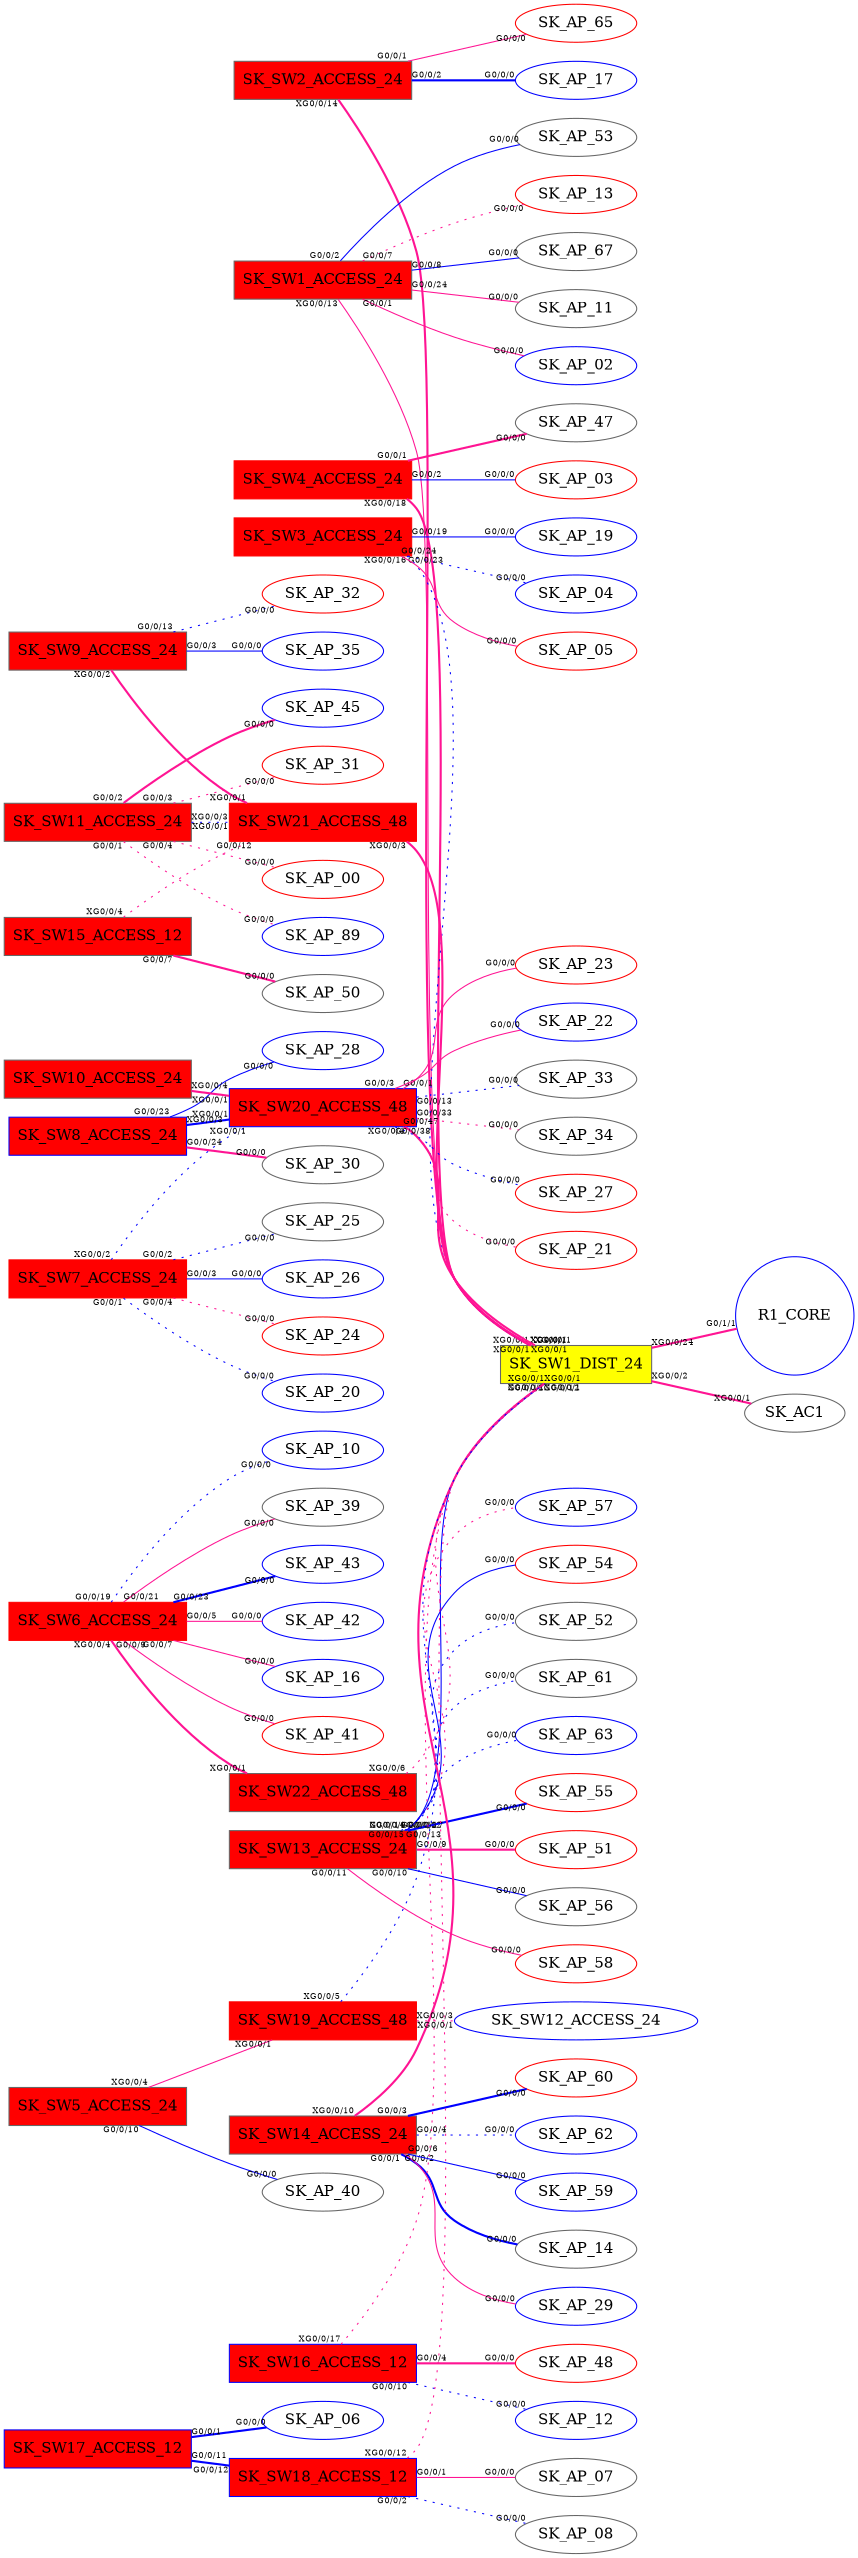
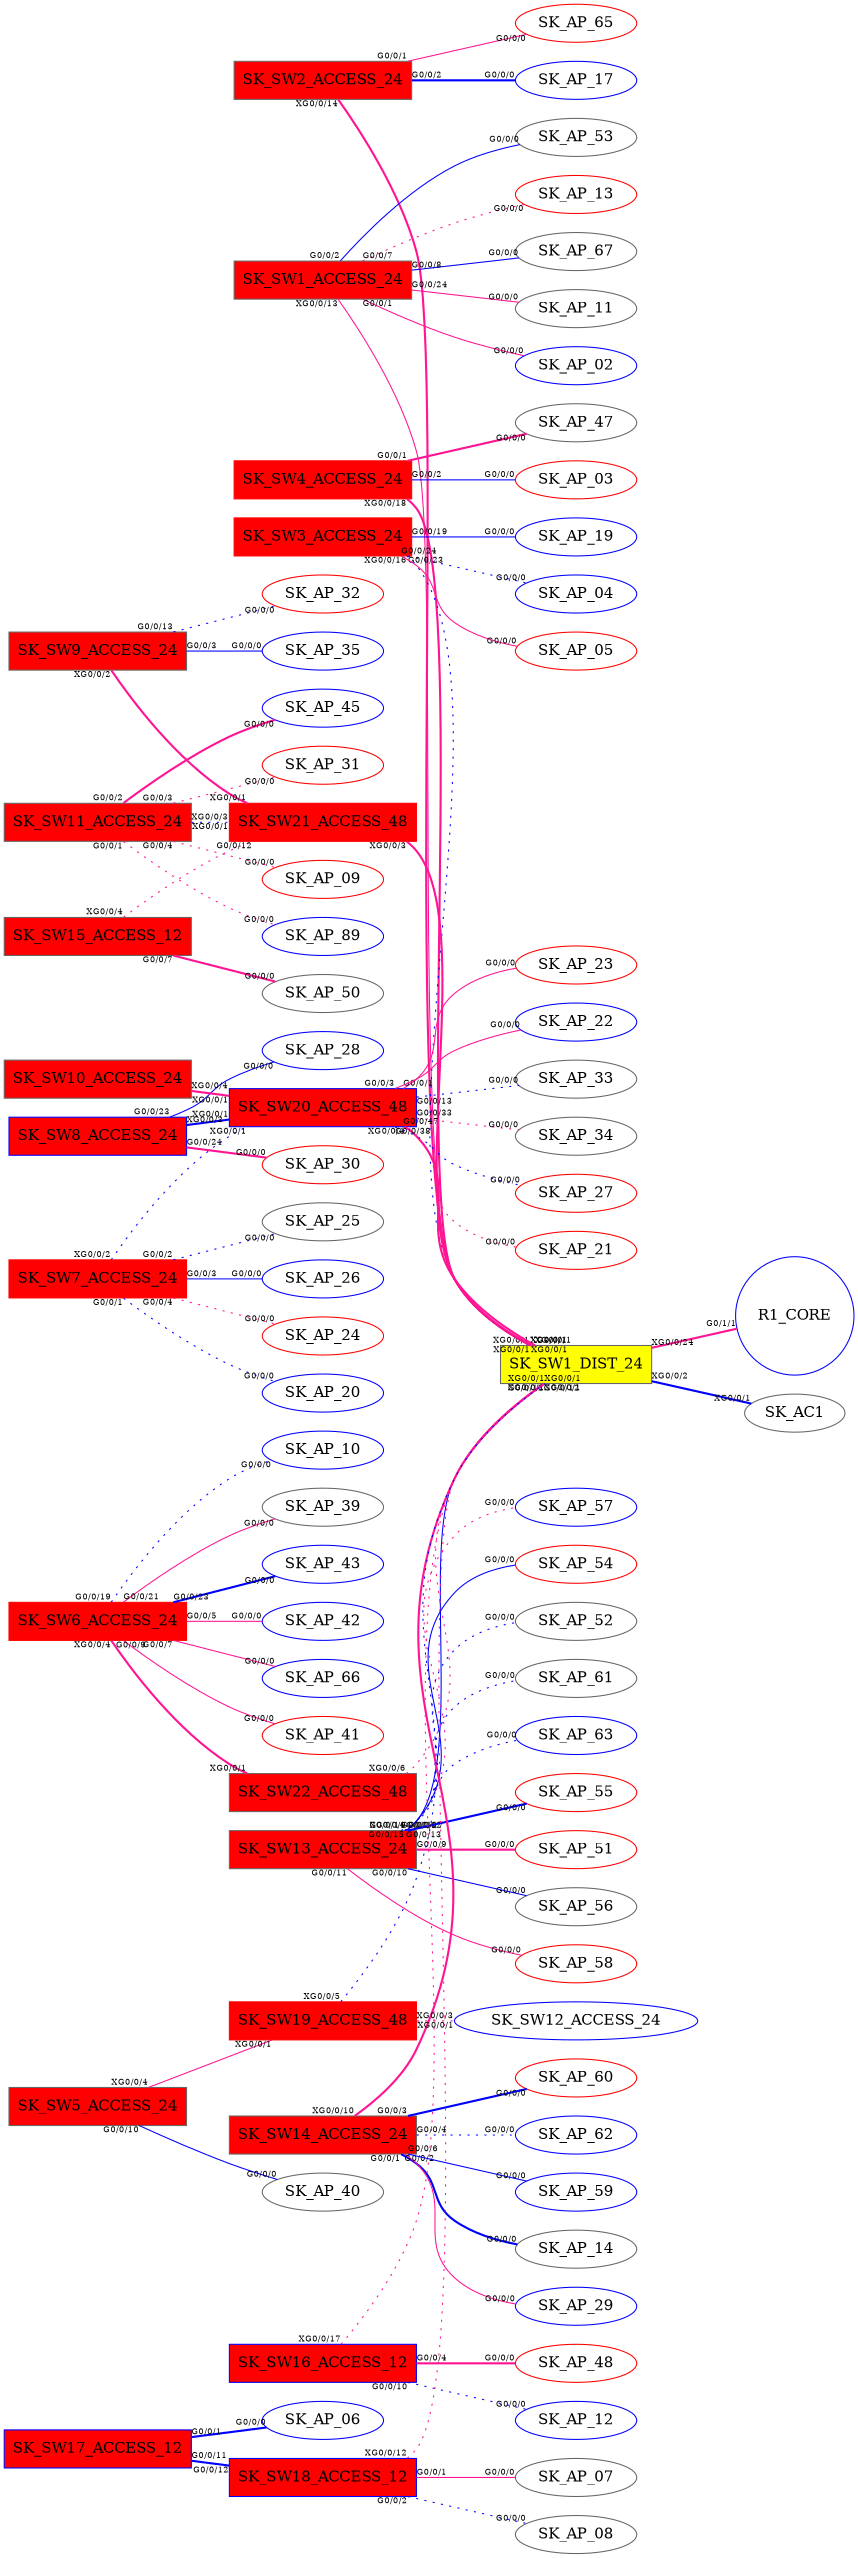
  strict graph {
    rankdir=LR
    node [color=blue]
    edge [color=deeppink fontsize=8 headlabel="G0/0/0" style=dotted taillabel="G0/0/1"]
    SK_SW2_ACCESS_24 [color=gray40 fillcolor=red shape=box style=filled]
    SK_SW1_DIST_24 [color=gray40 fillcolor=yellow shape=box style=filled]
    SK_AP_65 [color=red]
    SK_AP_17
    R1_CORE [shape=circle]
    SK_AC1 [color=gray40]
    SK_SW1_ACCESS_24 [color=gray40 fillcolor=red shape=box style=filled]
    SK_AP_02
    SK_AP_53 [color=gray40]
    SK_AP_13 [color=red]
    SK_AP_67 [color=gray40]
    SK_AP_11 [color=gray40]
    SK_SW4_ACCESS_24 [color=red fillcolor=red shape=box style=filled]
    SK_AP_47 [color=gray40]
    SK_AP_03 [color=red]
    SK_SW3_ACCESS_24 [color=red fillcolor=red shape=box style=filled]
    SK_AP_19
    SK_AP_04
    SK_AP_05 [color=red]
    SK_SW9_ACCESS_24 [color=gray40 fillcolor=red shape=box style=filled]
    SK_SW21_ACCESS_48 [color=red fillcolor=red shape=box style=filled]
    SK_AP_35
    SK_AP_32 [color=red]
    SK_SW8_ACCESS_24 [fillcolor=red shape=box style=filled]
    SK_SW20_ACCESS_48 [fillcolor=red shape=box style=filled]
    SK_AP_28
-   SK_AP_30 [color=gray40]
+   SK_AP_30 [color=red]
    SK_AP_23 [color=red]
    SK_AP_22
    SK_AP_33 [color=gray40]
    SK_AP_34 [color=gray40]
    SK_AP_27 [color=red]
    SK_AP_21 [color=red]
    SK_SW7_ACCESS_24 [color=red fillcolor=red shape=box style=filled]
    SK_AP_20
    SK_AP_25 [color=gray40]
    SK_AP_26
    SK_AP_24 [color=red]
    SK_SW10_ACCESS_24 [color=gray40 fillcolor=red shape=box style=filled]
    SK_SW11_ACCESS_24 [color=gray40 fillcolor=red shape=box style=filled]
    n41 [label=SK_AP_89]
    SK_AP_45
    SK_AP_31 [color=red]
-   SK_AP_09 [color=red label=SK_AP_00]
+   SK_AP_09 [color=red]
    SK_SW13_ACCESS_24 [color=gray40 fillcolor=red shape=box style=filled]
    SK_AP_51 [color=red]
    SK_AP_56 [color=gray40]
    SK_AP_58 [color=red]
    SK_AP_57
    SK_AP_54 [color=red]
    SK_AP_52 [color=gray40]
    SK_AP_61 [color=gray40]
    SK_AP_63
    SK_AP_55 [color=red]
    SK_SW14_ACCESS_24 [color=gray40 fillcolor=red shape=box style=filled]
    SK_AP_14 [color=gray40]
    SK_AP_29
    SK_AP_60 [color=red]
    SK_AP_62
    SK_AP_59
    SK_SW15_ACCESS_12 [color=gray40 fillcolor=red shape=box style=filled]
    SK_AP_50 [color=gray40]
    SK_SW16_ACCESS_12 [fillcolor=red shape=box style=filled]
    SK_AP_48 [color=red]
    SK_AP_12
    SK_SW17_ACCESS_12 [fillcolor=red shape=box style=filled]
    SK_SW18_ACCESS_12 [fillcolor=red shape=box style=filled]
    SK_AP_06
    SK_AP_07 [color=gray40]
    SK_AP_08 [color=gray40]
    SK_SW6_ACCESS_24 [color=red fillcolor=red shape=box style=filled]
    SK_SW22_ACCESS_48 [color=gray40 fillcolor=red shape=box style=filled]
    SK_AP_42
-   SK_AP_66 [label=SK_AP_16]
+   SK_AP_66
    SK_AP_41 [color=red]
    SK_AP_10
    SK_AP_39 [color=gray40]
    SK_AP_43
    SK_SW5_ACCESS_24 [color=gray40 fillcolor=red shape=box style=filled]
    SK_SW19_ACCESS_48 [color=red fillcolor=red shape=box style=filled]
    SK_AP_40 [color=gray40]
    SK_SW12_ACCESS_24
    SK_SW2_ACCESS_24 -- SK_SW1_DIST_24 [headlabel="XG0/0/1" style=bold taillabel="XG0/0/14"]
    SK_SW2_ACCESS_24 -- SK_AP_65 [style=solid]
    SK_SW2_ACCESS_24 -- SK_AP_17 [color=blue style=bold taillabel="G0/0/2"]
    SK_SW1_DIST_24 -- R1_CORE [headlabel="G0/1/1" style=bold taillabel="XG0/0/24"]
-   SK_SW1_DIST_24 -- SK_AC1 [headlabel="XG0/0/1" style=bold taillabel="XG0/0/2"]
+   SK_SW1_DIST_24 -- SK_AC1 [color=blue headlabel="XG0/0/1" style=bold taillabel="XG0/0/2"]
    SK_SW1_ACCESS_24 -- SK_SW1_DIST_24 [headlabel="XG0/0/1" style=solid taillabel="XG0/0/13"]
    SK_SW1_ACCESS_24 -- SK_AP_02 [style=solid]
    SK_SW1_ACCESS_24 -- SK_AP_53 [color=blue style=solid taillabel="G0/0/2"]
    SK_SW1_ACCESS_24 -- SK_AP_13 [taillabel="G0/0/7"]
    SK_SW1_ACCESS_24 -- SK_AP_67 [color=blue style=solid taillabel="G0/0/8"]
    SK_SW1_ACCESS_24 -- SK_AP_11 [style=solid taillabel="G0/0/24"]
    SK_SW4_ACCESS_24 -- SK_SW1_DIST_24 [headlabel="XG0/0/1" style=bold taillabel="XG0/0/18"]
    SK_SW4_ACCESS_24 -- SK_AP_47 [style=bold]
    SK_SW4_ACCESS_24 -- SK_AP_03 [color=blue style=solid taillabel="G0/0/2"]
    SK_SW3_ACCESS_24 -- SK_SW1_DIST_24 [color=blue headlabel="XG0/0/1" taillabel="XG0/0/16"]
    SK_SW3_ACCESS_24 -- SK_AP_19 [color=blue style=solid taillabel="G0/0/19"]
    SK_SW3_ACCESS_24 -- SK_AP_04 [color=blue taillabel="G0/0/23"]
    SK_SW3_ACCESS_24 -- SK_AP_05 [style=solid taillabel="G0/0/24"]
    SK_SW9_ACCESS_24 -- SK_SW21_ACCESS_48 [headlabel="XG0/0/1" style=bold taillabel="XG0/0/2"]
    SK_SW9_ACCESS_24 -- SK_AP_35 [color=blue style=solid taillabel="G0/0/3"]
    SK_SW9_ACCESS_24 -- SK_AP_32 [color=blue taillabel="G0/0/13"]
    SK_SW21_ACCESS_48 -- SK_SW1_DIST_24 [headlabel="XG0/0/1" style=bold taillabel="XG0/0/3"]
    SK_SW8_ACCESS_24 -- SK_SW20_ACCESS_48 [color=blue headlabel="XG0/0/1" style=bold taillabel="XG0/0/3"]
    SK_SW8_ACCESS_24 -- SK_AP_28 [color=blue style=solid taillabel="G0/0/23"]
    SK_SW8_ACCESS_24 -- SK_AP_30 [style=bold taillabel="G0/0/24"]
    SK_SW20_ACCESS_48 -- SK_SW1_DIST_24 [headlabel="XG0/0/1" style=bold taillabel="XG0/0/4"]
    SK_SW20_ACCESS_48 -- SK_AP_23 [style=solid]
    SK_SW20_ACCESS_48 -- SK_AP_22 [style=solid taillabel="G0/0/3"]
    SK_SW20_ACCESS_48 -- SK_AP_33 [color=blue taillabel="G0/0/13"]
    SK_SW20_ACCESS_48 -- SK_AP_34 [taillabel="G0/0/33"]
    SK_SW20_ACCESS_48 -- SK_AP_27 [color=blue taillabel="G0/0/38"]
    SK_SW20_ACCESS_48 -- SK_AP_21 [taillabel="G0/0/47"]
    SK_SW7_ACCESS_24 -- SK_SW20_ACCESS_48 [color=blue headlabel="XG0/0/1" taillabel="XG0/0/2"]
    SK_SW7_ACCESS_24 -- SK_AP_20 [color=blue]
    SK_SW7_ACCESS_24 -- SK_AP_25 [color=blue taillabel="G0/0/2"]
    SK_SW7_ACCESS_24 -- SK_AP_26 [color=blue style=solid taillabel="G0/0/3"]
    SK_SW7_ACCESS_24 -- SK_AP_24 [taillabel="G0/0/4"]
    SK_SW10_ACCESS_24 -- SK_SW20_ACCESS_48 [headlabel="XG0/0/1" style=bold taillabel="XG0/0/4"]
    SK_SW11_ACCESS_24 -- SK_SW21_ACCESS_48 [color=blue headlabel="XG0/0/1" taillabel="XG0/0/3"]
    SK_SW11_ACCESS_24 -- n41
    SK_SW11_ACCESS_24 -- SK_AP_45 [style=bold taillabel="G0/0/2"]
    SK_SW11_ACCESS_24 -- SK_AP_31 [taillabel="G0/0/3"]
    SK_SW11_ACCESS_24 -- SK_AP_09 [taillabel="G0/0/4"]
    SK_SW13_ACCESS_24 -- SK_SW1_DIST_24 [color=blue headlabel="XG0/0/1" style=solid taillabel="XG0/0/9"]
    SK_SW13_ACCESS_24 -- SK_AP_51 [style=bold taillabel="G0/0/9"]
    SK_SW13_ACCESS_24 -- SK_AP_56 [color=blue style=solid taillabel="G0/0/10"]
    SK_SW13_ACCESS_24 -- SK_AP_58 [style=solid taillabel="G0/0/11"]
    SK_SW13_ACCESS_24 -- SK_AP_57 [taillabel="G0/0/12"]
    SK_SW13_ACCESS_24 -- SK_AP_54 [color=blue style=solid taillabel="G0/0/13"]
    SK_SW13_ACCESS_24 -- SK_AP_52 [color=blue taillabel="G0/0/14"]
    SK_SW13_ACCESS_24 -- SK_AP_61 [color=blue taillabel="G0/0/15"]
    SK_SW13_ACCESS_24 -- SK_AP_63 [color=blue taillabel="G0/0/16"]
    SK_SW13_ACCESS_24 -- SK_AP_55 [color=blue style=bold taillabel="G0/0/17"]
    SK_SW14_ACCESS_24 -- SK_SW1_DIST_24 [headlabel="XG0/0/1" style=bold taillabel="XG0/0/10"]
    SK_SW14_ACCESS_24 -- SK_AP_14 [color=blue style=bold]
    SK_SW14_ACCESS_24 -- SK_AP_29 [style=solid taillabel="G0/0/2"]
    SK_SW14_ACCESS_24 -- SK_AP_60 [color=blue style=bold taillabel="G0/0/3"]
    SK_SW14_ACCESS_24 -- SK_AP_62 [color=blue taillabel="G0/0/4"]
    SK_SW14_ACCESS_24 -- SK_AP_59 [color=blue style=solid taillabel="G0/0/6"]
    SK_SW15_ACCESS_12 -- SK_SW21_ACCESS_48 [headlabel="G0/0/12" taillabel="XG0/0/4"]
    SK_SW15_ACCESS_12 -- SK_AP_50 [style=bold taillabel="G0/0/7"]
    SK_SW16_ACCESS_12 -- SK_SW1_DIST_24 [headlabel="G0/0/12" taillabel="XG0/0/17"]
    SK_SW16_ACCESS_12 -- SK_AP_48 [style=bold taillabel="G0/0/4"]
    SK_SW16_ACCESS_12 -- SK_AP_12 [color=blue taillabel="G0/0/10"]
    SK_SW17_ACCESS_12 -- SK_SW18_ACCESS_12 [color=blue headlabel="G0/0/12" style=bold taillabel="G0/0/11"]
    SK_SW17_ACCESS_12 -- SK_AP_06 [color=blue style=bold]
    SK_SW18_ACCESS_12 -- SK_SW1_DIST_24 [headlabel="G0/0/12" taillabel="XG0/0/12"]
    SK_SW18_ACCESS_12 -- SK_AP_07 [style=solid]
    SK_SW18_ACCESS_12 -- SK_AP_08 [color=blue taillabel="G0/0/2"]
    SK_SW6_ACCESS_24 -- SK_SW22_ACCESS_48 [headlabel="XG0/0/1" style=bold taillabel="XG0/0/4"]
    SK_SW6_ACCESS_24 -- SK_AP_42 [style=solid taillabel="G0/0/5"]
    SK_SW6_ACCESS_24 -- SK_AP_66 [style=solid taillabel="G0/0/7"]
    SK_SW6_ACCESS_24 -- SK_AP_41 [style=solid taillabel="G0/0/9"]
    SK_SW6_ACCESS_24 -- SK_AP_10 [color=blue taillabel="G0/0/19"]
    SK_SW6_ACCESS_24 -- SK_AP_39 [style=solid taillabel="G0/0/21"]
    SK_SW6_ACCESS_24 -- SK_AP_43 [color=blue style=bold taillabel="G0/0/23"]
    SK_SW22_ACCESS_48 -- SK_SW1_DIST_24 [headlabel="XG0/0/1" taillabel="XG0/0/6"]
    SK_SW5_ACCESS_24 -- SK_SW19_ACCESS_48 [headlabel="XG0/0/1" style=solid taillabel="XG0/0/4"]
    SK_SW5_ACCESS_24 -- SK_AP_40 [color=blue style=solid taillabel="G0/0/10"]
    SK_SW19_ACCESS_48 -- SK_SW1_DIST_24 [color=blue headlabel="XG0/0/1" taillabel="XG0/0/5"]
    SK_SW19_ACCESS_48 -- SK_SW12_ACCESS_24 [headlabel="XG0/0/1" taillabel="XG0/0/3"]
  }
